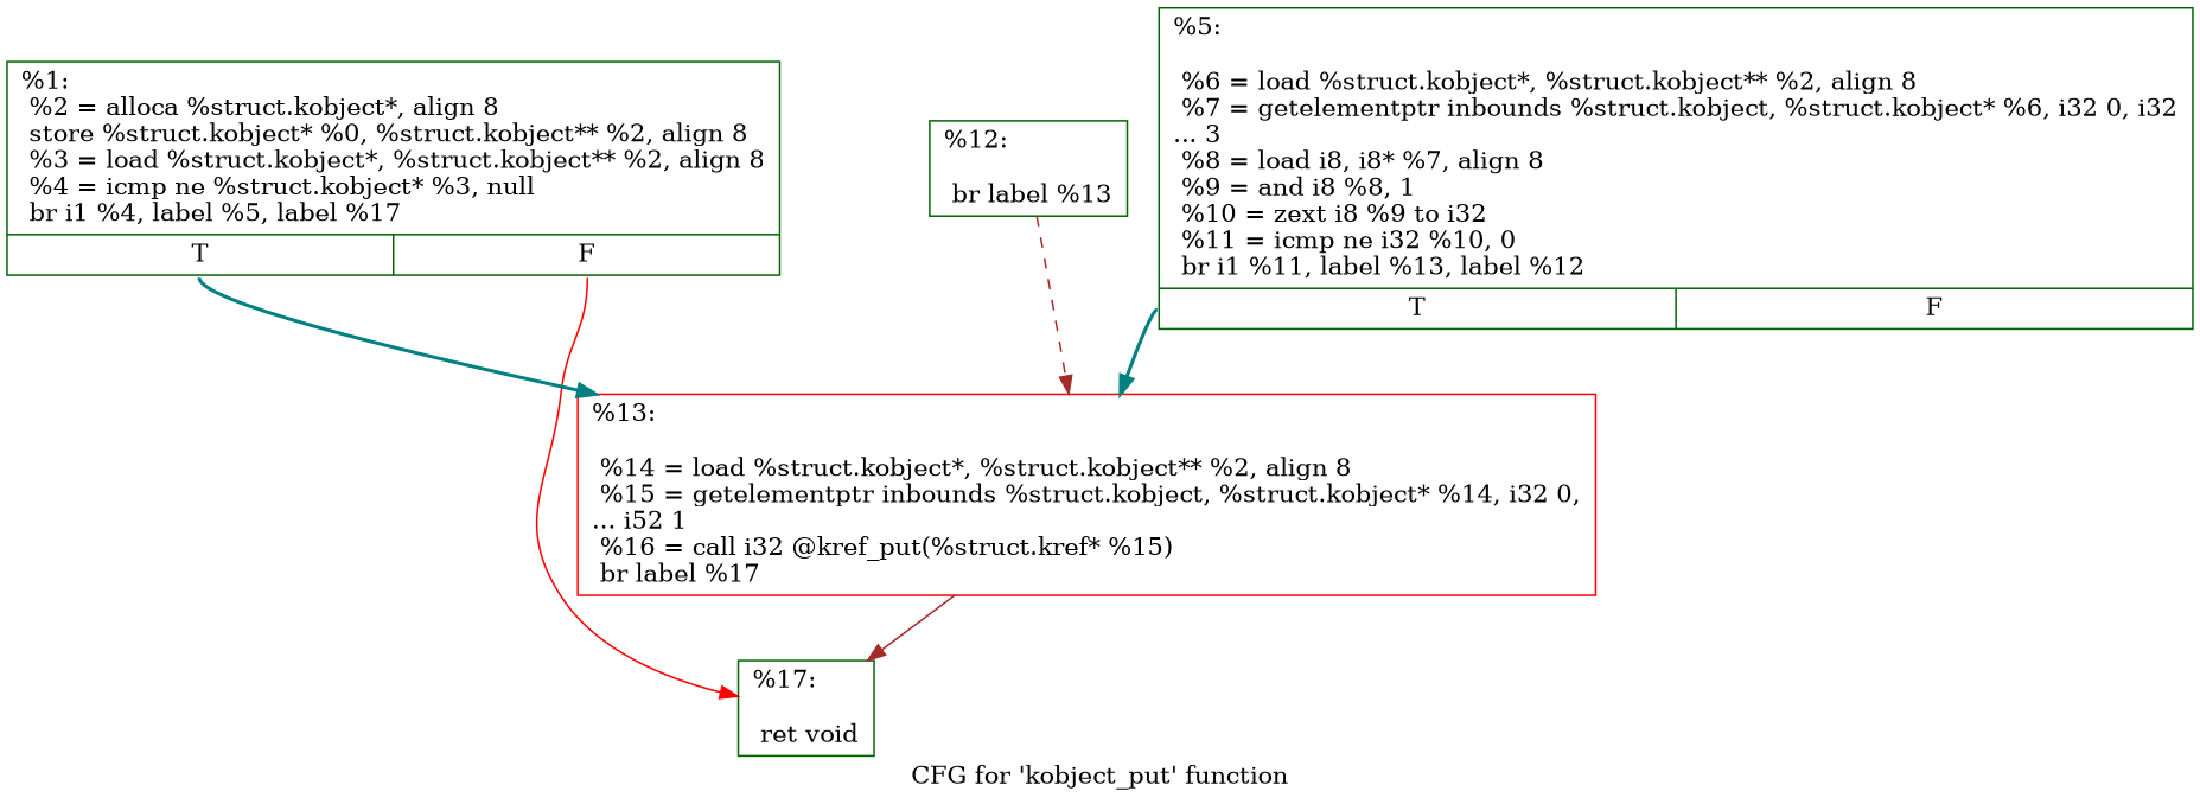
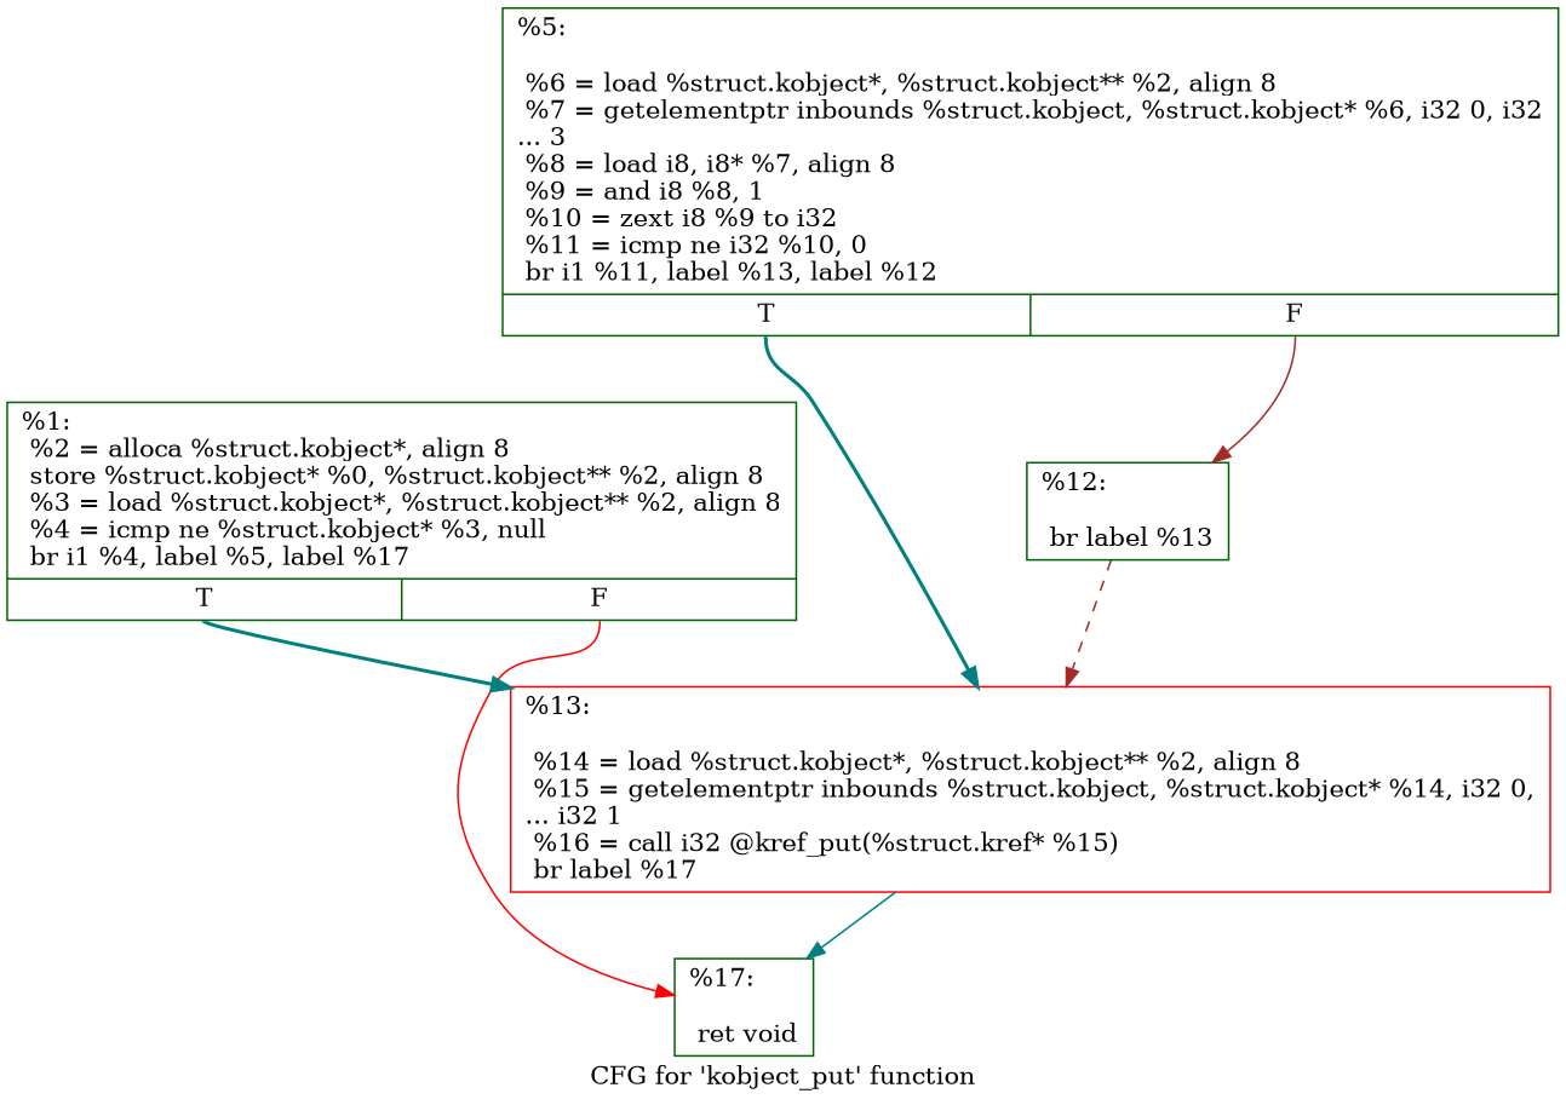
  digraph {
    label="CFG for 'kobject_put' function"
    node [color=darkgreen shape=record]
    edge [color=brown style=solid]
    n1 [label="{%1:\l  %2 = alloca %struct.kobject*, align 8\l  store %struct.kobject* %0, %struct.kobject** %2, align 8\l  %3 = load %struct.kobject*, %struct.kobject** %2, align 8\l  %4 = icmp ne %struct.kobject* %3, null\l  br i1 %4, label %5, label %17\l|{<s0>T|<s1>F}}"]
    n2 [label="{%17:\l\l  ret void\l}"]
-   n3 [color=red label="{%13:\l\l  %14 = load %struct.kobject*, %struct.kobject** %2, align 8\l  %15 = getelementptr inbounds %struct.kobject, %struct.kobject* %14, i32 0,\l... i52 1\l  %16 = call i32 @kref_put(%struct.kref* %15)\l  br label %17\l}"]
+   n3 [color=red label="{%13:\l\l  %14 = load %struct.kobject*, %struct.kobject** %2, align 8\l  %15 = getelementptr inbounds %struct.kobject, %struct.kobject* %14, i32 0,\l... i32 1\l  %16 = call i32 @kref_put(%struct.kref* %15)\l  br label %17\l}"]
    n4 [label="{%5:\l\l  %6 = load %struct.kobject*, %struct.kobject** %2, align 8\l  %7 = getelementptr inbounds %struct.kobject, %struct.kobject* %6, i32 0, i32\l... 3\l  %8 = load i8, i8* %7, align 8\l  %9 = and i8 %8, 1\l  %10 = zext i8 %9 to i32\l  %11 = icmp ne i32 %10, 0\l  br i1 %11, label %13, label %12\l|{<s0>T|<s1>F}}"]
    n5 [label="{%12:\l\l  br label %13\l}"]
    n1 -> n2 [color=red tailport=s1]
    n1 -> n3 [color=teal style=bold tailport=s0]
-   n3 -> n2
+   n3 -> n2 [color=teal]
    n4 -> n3 [color=teal style=bold tailport=s0]
+   n4 -> n5 [tailport=s1]
    n5 -> n3 [style=dashed]
  }
